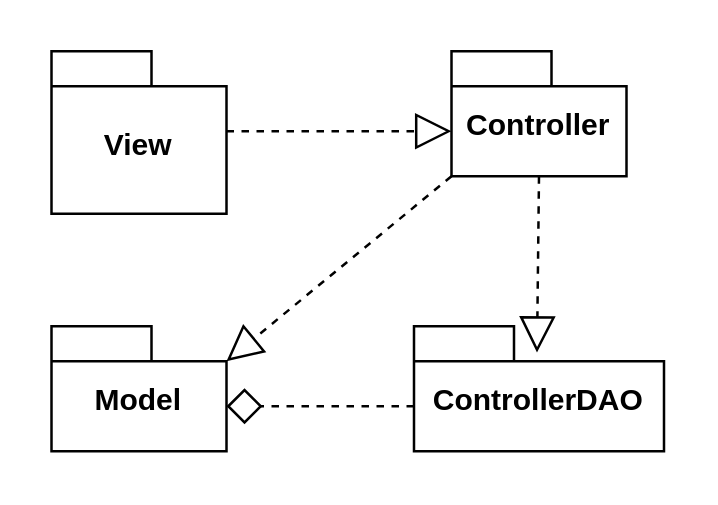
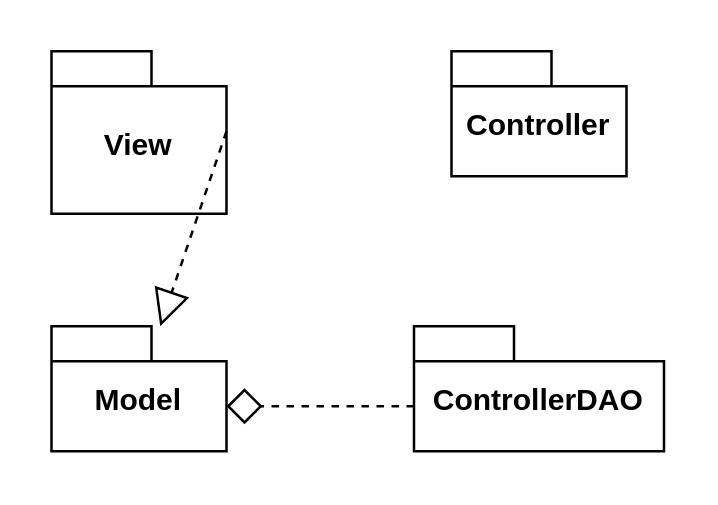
  <mxCell id="0" />
  <mxCell id="1" parent="0" />
  <mxCell id="2" value="View" style="shape=folder;fontStyle=1;spacingTop=10;tabWidth=40;tabHeight=14;tabPosition=left;html=1;whiteSpace=wrap;" vertex="1" parent="1"><mxGeometry x="20" y="20" width="70" height="65" as="geometry" /></mxCell>
  <mxCell id="3" value="Controller" style="shape=folder;fontStyle=1;spacingTop=10;tabWidth=40;tabHeight=14;tabPosition=left;html=1;whiteSpace=wrap;" vertex="1" parent="1"><mxGeometry x="180" y="20" width="70" height="50" as="geometry" /></mxCell>
  <mxCell id="4" value="ControllerDAO" style="shape=folder;fontStyle=1;spacingTop=10;tabWidth=40;tabHeight=14;tabPosition=left;html=1;whiteSpace=wrap;" vertex="1" parent="1"><mxGeometry x="165" y="130" width="100" height="50" as="geometry" /></mxCell>
  <mxCell id="5" value="Model" style="shape=folder;fontStyle=1;spacingTop=10;tabWidth=40;tabHeight=14;tabPosition=left;html=1;whiteSpace=wrap;" vertex="1" parent="1"><mxGeometry x="20" y="130" width="70" height="50" as="geometry" /></mxCell>
- <mxCell id="6" value="" style="endArrow=block;dashed=1;endFill=0;endSize=12;html=1;rounded=0;exitX=0;exitY=0;exitDx=70;exitDy=32;exitPerimeter=0;entryX=0;entryY=0;entryDx=0;entryDy=32;entryPerimeter=0;" edge="1" parent="1" source="2" target="3"><mxGeometry width="160" relative="1" as="geometry"><mxPoint x="110" y="45" as="sourcePoint" /><mxPoint x="210" y="50" as="targetPoint" /></mxGeometry></mxCell>
- <mxCell id="7" value="" style="endArrow=block;dashed=1;endFill=0;endSize=12;html=1;rounded=0;exitX=0.5;exitY=1;exitDx=0;exitDy=0;exitPerimeter=0;entryX=0.492;entryY=0.211;entryDx=0;entryDy=0;entryPerimeter=0;" edge="1" parent="1" source="3" target="4"><mxGeometry width="160" relative="1" as="geometry"><mxPoint x="260" y="100" as="sourcePoint" /><mxPoint x="350" y="100" as="targetPoint" /></mxGeometry></mxCell>
+ <mxCell id="6" value="" style="endArrow=block;dashed=1;endFill=0;endSize=12;html=1;rounded=0;exitX=0;exitY=0;exitDx=70;exitDy=32;exitPerimeter=0;" edge="1" parent="1" source="2" target="5"><mxGeometry width="160" relative="1" as="geometry"><mxPoint x="110" y="45" as="sourcePoint" /><mxPoint x="210" y="50" as="targetPoint" /></mxGeometry></mxCell>
  <mxCell id="8" value="" style="endArrow=diamond;dashed=1;endFill=0;endSize=12;html=1;rounded=0;exitX=0;exitY=0;exitDx=0;exitDy=32;exitPerimeter=0;entryX=0;entryY=0;entryDx=70;entryDy=32;entryPerimeter=0;" edge="1" parent="1" source="4" target="5"><mxGeometry width="160" relative="1" as="geometry"><mxPoint x="131" y="160" as="sourcePoint" /><mxPoint x="130" y="231" as="targetPoint" /></mxGeometry></mxCell>
- <mxCell id="9" value="" style="endArrow=block;dashed=1;endFill=0;endSize=12;html=1;rounded=0;exitX=0;exitY=0;exitDx=0;exitDy=50;exitPerimeter=0;entryX=0;entryY=0;entryDx=70;entryDy=14;entryPerimeter=0;" edge="1" parent="1" source="3" target="5"><mxGeometry width="160" relative="1" as="geometry"><mxPoint x="225" y="80" as="sourcePoint" /><mxPoint x="224" y="151" as="targetPoint" /></mxGeometry></mxCell>
